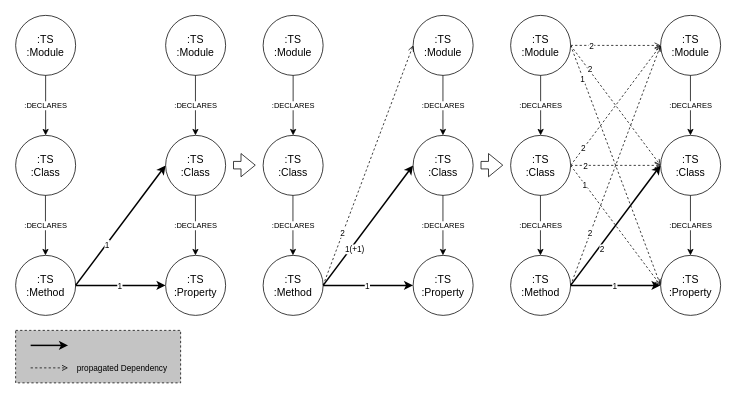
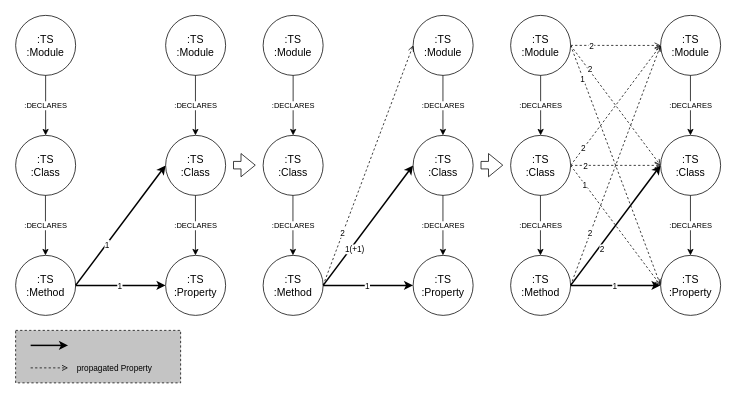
  <mxCell id="0" />
  <mxCell id="1" parent="0" />
  <mxCell id="2" value="&lt;font style=&quot;font-size: 14px&quot;&gt;:TS&lt;br&gt;:Module&lt;/font&gt;" style="ellipse;whiteSpace=wrap;html=1;aspect=fixed;" parent="1" vertex="1"><mxGeometry x="350" y="20" width="80" height="80" as="geometry" /></mxCell>
  <mxCell id="3" value="&lt;font style=&quot;font-size: 14px&quot;&gt;:TS&lt;br&gt;:Module&lt;/font&gt;" style="ellipse;whiteSpace=wrap;html=1;aspect=fixed;" parent="1" vertex="1"><mxGeometry x="550" y="20" width="80" height="80" as="geometry" /></mxCell>
  <mxCell id="4" value="&lt;font style=&quot;font-size: 14px&quot;&gt;:TS&lt;br&gt;:Class&lt;/font&gt;" style="ellipse;whiteSpace=wrap;html=1;aspect=fixed;" parent="1" vertex="1"><mxGeometry x="350" y="180" width="80" height="80" as="geometry" /></mxCell>
  <mxCell id="5" style="rounded=0;orthogonalLoop=1;jettySize=auto;html=1;exitX=1;exitY=0.5;exitDx=0;exitDy=0;entryX=0;entryY=0.5;entryDx=0;entryDy=0;fontFamily=Fira Code;fontSize=10;dashed=1;endArrow=open;endFill=0;" parent="1" source="7" target="3" edge="1"><mxGeometry relative="1" as="geometry" /></mxCell>
  <mxCell id="6" value="2" style="edgeLabel;html=1;align=center;verticalAlign=middle;resizable=0;points=[];" parent="5" vertex="1" connectable="0"><mxGeometry x="-0.586" y="-1" relative="1" as="geometry"><mxPoint y="-4" as="offset" /></mxGeometry></mxCell>
  <mxCell id="7" value="&lt;font style=&quot;font-size: 14px&quot;&gt;:TS&lt;br&gt;:Method&lt;/font&gt;" style="ellipse;whiteSpace=wrap;html=1;aspect=fixed;" parent="1" vertex="1"><mxGeometry x="350" y="340" width="80" height="80" as="geometry" /></mxCell>
  <mxCell id="8" value="&lt;font style=&quot;font-size: 14px&quot;&gt;:TS&lt;br&gt;:Class&lt;/font&gt;" style="ellipse;whiteSpace=wrap;html=1;aspect=fixed;" parent="1" vertex="1"><mxGeometry x="550" y="180" width="80" height="80" as="geometry" /></mxCell>
  <mxCell id="9" value="&lt;font style=&quot;font-size: 14px&quot;&gt;:TS&lt;br&gt;:Property&lt;/font&gt;" style="ellipse;whiteSpace=wrap;html=1;aspect=fixed;" parent="1" vertex="1"><mxGeometry x="550" y="340" width="80" height="80" as="geometry" /></mxCell>
  <mxCell id="10" value="" style="endArrow=classic;html=1;rounded=0;fontFamily=Fira Code;fontSize=10;exitX=1;exitY=0.5;exitDx=0;exitDy=0;entryX=0;entryY=0.5;entryDx=0;entryDy=0;strokeWidth=2;" parent="1" source="7" target="9" edge="1"><mxGeometry width="50" height="50" relative="1" as="geometry"><mxPoint x="460" y="450" as="sourcePoint" /><mxPoint x="510" y="400" as="targetPoint" /></mxGeometry></mxCell>
  <mxCell id="11" value="1" style="edgeLabel;html=1;align=center;verticalAlign=middle;resizable=0;points=[];" parent="10" vertex="1" connectable="0"><mxGeometry x="-0.027" relative="1" as="geometry"><mxPoint as="offset" /></mxGeometry></mxCell>
  <mxCell id="12" value="" style="endArrow=classic;html=1;rounded=0;fontFamily=Fira Code;fontSize=10;exitX=1;exitY=0.5;exitDx=0;exitDy=0;entryX=0;entryY=0.5;entryDx=0;entryDy=0;strokeWidth=2;" parent="1" source="7" target="8" edge="1"><mxGeometry width="50" height="50" relative="1" as="geometry"><mxPoint x="480" y="340" as="sourcePoint" /><mxPoint x="530" y="290" as="targetPoint" /></mxGeometry></mxCell>
  <mxCell id="13" value="1(+1)" style="edgeLabel;html=1;align=center;verticalAlign=middle;resizable=0;points=[];" parent="12" vertex="1" connectable="0"><mxGeometry x="-0.27" y="-1" relative="1" as="geometry"><mxPoint x="-3" y="9" as="offset" /></mxGeometry></mxCell>
  <mxCell id="14" value="" style="rounded=0;whiteSpace=wrap;html=1;fontFamily=Fira Code;fontSize=10;dashed=1;fillColor=#C4C4C4;" parent="1" vertex="1"><mxGeometry x="20" y="440" width="220" height="70" as="geometry" /></mxCell>
  <mxCell id="15" value="" style="endArrow=classic;html=1;rounded=0;fontFamily=Fira Code;fontSize=10;strokeWidth=2;exitX=0.091;exitY=0.286;exitDx=0;exitDy=0;exitPerimeter=0;entryX=0.318;entryY=0.286;entryDx=0;entryDy=0;entryPerimeter=0;" parent="1" source="14" target="14" edge="1"><mxGeometry width="50" height="50" relative="1" as="geometry"><mxPoint x="90" y="400" as="sourcePoint" /><mxPoint x="90" y="450" as="targetPoint" /></mxGeometry></mxCell>
  <mxCell id="16" value="" style="endArrow=open;html=1;rounded=0;fontFamily=Fira Code;fontSize=10;strokeWidth=1;exitX=0.091;exitY=0.25;exitDx=0;exitDy=0;exitPerimeter=0;endFill=0;dashed=1;" parent="1" edge="1"><mxGeometry width="50" height="50" relative="1" as="geometry"><mxPoint x="40" y="490" as="sourcePoint" /><mxPoint x="89.98" y="490" as="targetPoint" /></mxGeometry></mxCell>
- <mxCell id="17" value="&lt;font face=&quot;Helvetica&quot; style=&quot;font-size: 11px;&quot;&gt;propagated Dependency&lt;/font&gt;" style="text;html=1;strokeColor=none;fillColor=none;align=left;verticalAlign=middle;whiteSpace=wrap;rounded=0;dashed=1;fontFamily=Fira Code;fontSize=11;" parent="1" vertex="1"><mxGeometry x="100" y="480" width="130" height="20" as="geometry" /></mxCell>
+ <mxCell id="17" value="&lt;font face=&quot;Helvetica&quot; style=&quot;font-size: 11px;&quot;&gt;propagated Property&lt;/font&gt;" style="text;html=1;strokeColor=none;fillColor=none;align=left;verticalAlign=middle;whiteSpace=wrap;rounded=0;dashed=1;fontFamily=Fira Code;fontSize=11;" parent="1" vertex="1"><mxGeometry x="100" y="480" width="130" height="20" as="geometry" /></mxCell>
  <mxCell id="18" value=":DECLARES" style="endArrow=classic;html=1;rounded=0;fontFamily=Helvetica;fontSize=10;strokeWidth=1;exitX=0.5;exitY=1;exitDx=0;exitDy=0;entryX=0.5;entryY=0;entryDx=0;entryDy=0;" parent="1" source="2" target="4" edge="1"><mxGeometry width="50" height="50" relative="1" as="geometry"><mxPoint x="370" y="160" as="sourcePoint" /><mxPoint x="420" y="110" as="targetPoint" /></mxGeometry></mxCell>
  <mxCell id="19" value=":DECLARES" style="endArrow=classic;html=1;rounded=0;fontFamily=Helvetica;fontSize=10;strokeWidth=1;exitX=0.5;exitY=1;exitDx=0;exitDy=0;entryX=0.5;entryY=0;entryDx=0;entryDy=0;" parent="1" edge="1"><mxGeometry width="50" height="50" relative="1" as="geometry"><mxPoint x="589.76" y="100" as="sourcePoint" /><mxPoint x="589.76" y="180" as="targetPoint" /></mxGeometry></mxCell>
  <mxCell id="20" value=":DECLARES" style="endArrow=classic;html=1;rounded=0;fontFamily=Helvetica;fontSize=10;strokeWidth=1;exitX=0.5;exitY=1;exitDx=0;exitDy=0;entryX=0.5;entryY=0;entryDx=0;entryDy=0;" parent="1" edge="1"><mxGeometry width="50" height="50" relative="1" as="geometry"><mxPoint x="389.76" y="260" as="sourcePoint" /><mxPoint x="389.76" y="340" as="targetPoint" /></mxGeometry></mxCell>
  <mxCell id="21" value=":DECLARES" style="endArrow=classic;html=1;rounded=0;fontFamily=Helvetica;fontSize=10;strokeWidth=1;exitX=0.5;exitY=1;exitDx=0;exitDy=0;entryX=0.5;entryY=0;entryDx=0;entryDy=0;" parent="1" edge="1"><mxGeometry width="50" height="50" relative="1" as="geometry"><mxPoint x="589.76" y="260" as="sourcePoint" /><mxPoint x="589.76" y="340" as="targetPoint" /></mxGeometry></mxCell>
  <mxCell id="22" value="&lt;font style=&quot;font-size: 14px&quot;&gt;:TS&lt;br&gt;:Module&lt;/font&gt;" style="ellipse;whiteSpace=wrap;html=1;aspect=fixed;" vertex="1" parent="1"><mxGeometry x="20" y="20" width="80" height="80" as="geometry" /></mxCell>
  <mxCell id="23" value="&lt;font style=&quot;font-size: 14px&quot;&gt;:TS&lt;br&gt;:Module&lt;/font&gt;" style="ellipse;whiteSpace=wrap;html=1;aspect=fixed;" vertex="1" parent="1"><mxGeometry x="220" y="20" width="80" height="80" as="geometry" /></mxCell>
  <mxCell id="24" value="&lt;font style=&quot;font-size: 14px&quot;&gt;:TS&lt;br&gt;:Class&lt;/font&gt;" style="ellipse;whiteSpace=wrap;html=1;aspect=fixed;" vertex="1" parent="1"><mxGeometry x="20" y="180" width="80" height="80" as="geometry" /></mxCell>
  <mxCell id="25" value="&lt;font style=&quot;font-size: 14px&quot;&gt;:TS&lt;br&gt;:Method&lt;/font&gt;" style="ellipse;whiteSpace=wrap;html=1;aspect=fixed;" vertex="1" parent="1"><mxGeometry x="20" y="340" width="80" height="80" as="geometry" /></mxCell>
  <mxCell id="26" value="&lt;font style=&quot;font-size: 14px&quot;&gt;:TS&lt;br&gt;:Class&lt;/font&gt;" style="ellipse;whiteSpace=wrap;html=1;aspect=fixed;" vertex="1" parent="1"><mxGeometry x="220" y="180" width="80" height="80" as="geometry" /></mxCell>
  <mxCell id="27" value="&lt;font style=&quot;font-size: 14px&quot;&gt;:TS&lt;br&gt;:Property&lt;/font&gt;" style="ellipse;whiteSpace=wrap;html=1;aspect=fixed;" vertex="1" parent="1"><mxGeometry x="220" y="340" width="80" height="80" as="geometry" /></mxCell>
  <mxCell id="28" value="" style="endArrow=classic;html=1;rounded=0;fontFamily=Fira Code;fontSize=10;exitX=1;exitY=0.5;exitDx=0;exitDy=0;entryX=0;entryY=0.5;entryDx=0;entryDy=0;strokeWidth=2;" edge="1" parent="1" source="25" target="27"><mxGeometry width="50" height="50" relative="1" as="geometry"><mxPoint x="130" y="450" as="sourcePoint" /><mxPoint x="180" y="400" as="targetPoint" /></mxGeometry></mxCell>
  <mxCell id="29" value="1" style="edgeLabel;html=1;align=center;verticalAlign=middle;resizable=0;points=[];" vertex="1" connectable="0" parent="28"><mxGeometry x="-0.027" relative="1" as="geometry"><mxPoint as="offset" /></mxGeometry></mxCell>
  <mxCell id="30" value="" style="endArrow=classic;html=1;rounded=0;fontFamily=Fira Code;fontSize=10;exitX=1;exitY=0.5;exitDx=0;exitDy=0;entryX=0;entryY=0.5;entryDx=0;entryDy=0;strokeWidth=2;" edge="1" parent="1" source="25" target="26"><mxGeometry width="50" height="50" relative="1" as="geometry"><mxPoint x="150" y="340" as="sourcePoint" /><mxPoint x="200" y="290" as="targetPoint" /></mxGeometry></mxCell>
  <mxCell id="31" value="1" style="edgeLabel;html=1;align=center;verticalAlign=middle;resizable=0;points=[];" vertex="1" connectable="0" parent="30"><mxGeometry x="-0.27" y="-1" relative="1" as="geometry"><mxPoint x="-3" y="3" as="offset" /></mxGeometry></mxCell>
  <mxCell id="32" value=":DECLARES" style="endArrow=classic;html=1;rounded=0;fontFamily=Helvetica;fontSize=10;strokeWidth=1;exitX=0.5;exitY=1;exitDx=0;exitDy=0;entryX=0.5;entryY=0;entryDx=0;entryDy=0;" edge="1" parent="1" source="22" target="24"><mxGeometry width="50" height="50" relative="1" as="geometry"><mxPoint x="40" y="160" as="sourcePoint" /><mxPoint x="90" y="110" as="targetPoint" /></mxGeometry></mxCell>
  <mxCell id="33" value=":DECLARES" style="endArrow=classic;html=1;rounded=0;fontFamily=Helvetica;fontSize=10;strokeWidth=1;exitX=0.5;exitY=1;exitDx=0;exitDy=0;entryX=0.5;entryY=0;entryDx=0;entryDy=0;" edge="1" parent="1"><mxGeometry width="50" height="50" relative="1" as="geometry"><mxPoint x="259.76" y="100" as="sourcePoint" /><mxPoint x="259.76" y="180" as="targetPoint" /></mxGeometry></mxCell>
  <mxCell id="34" value=":DECLARES" style="endArrow=classic;html=1;rounded=0;fontFamily=Helvetica;fontSize=10;strokeWidth=1;exitX=0.5;exitY=1;exitDx=0;exitDy=0;entryX=0.5;entryY=0;entryDx=0;entryDy=0;" edge="1" parent="1"><mxGeometry width="50" height="50" relative="1" as="geometry"><mxPoint x="59.76" y="260" as="sourcePoint" /><mxPoint x="59.76" y="340" as="targetPoint" /></mxGeometry></mxCell>
  <mxCell id="35" value=":DECLARES" style="endArrow=classic;html=1;rounded=0;fontFamily=Helvetica;fontSize=10;strokeWidth=1;exitX=0.5;exitY=1;exitDx=0;exitDy=0;entryX=0.5;entryY=0;entryDx=0;entryDy=0;" edge="1" parent="1"><mxGeometry width="50" height="50" relative="1" as="geometry"><mxPoint x="259.76" y="260" as="sourcePoint" /><mxPoint x="259.76" y="340" as="targetPoint" /></mxGeometry></mxCell>
  <mxCell id="36" style="edgeStyle=none;rounded=0;orthogonalLoop=1;jettySize=auto;html=1;exitX=1;exitY=0.5;exitDx=0;exitDy=0;dashed=1;fontFamily=Fira Code;fontSize=10;endArrow=open;endFill=0;" edge="1" parent="1" source="42"><mxGeometry relative="1" as="geometry"><mxPoint x="880" y="60.095" as="targetPoint" /></mxGeometry></mxCell>
  <mxCell id="37" value="2" style="edgeLabel;html=1;align=center;verticalAlign=middle;resizable=0;points=[];" vertex="1" connectable="0" parent="36"><mxGeometry x="-0.54" y="-2" relative="1" as="geometry"><mxPoint y="-2" as="offset" /></mxGeometry></mxCell>
  <mxCell id="38" style="edgeStyle=none;rounded=0;orthogonalLoop=1;jettySize=auto;html=1;exitX=1;exitY=0.5;exitDx=0;exitDy=0;entryX=0;entryY=0.5;entryDx=0;entryDy=0;dashed=1;fontFamily=Fira Code;fontSize=10;endArrow=open;endFill=0;" edge="1" parent="1" source="42" target="54"><mxGeometry relative="1" as="geometry" /></mxCell>
  <mxCell id="39" value="2" style="edgeLabel;html=1;align=center;verticalAlign=middle;resizable=0;points=[];" vertex="1" connectable="0" parent="38"><mxGeometry x="-0.598" relative="1" as="geometry"><mxPoint x="1" y="-1" as="offset" /></mxGeometry></mxCell>
  <mxCell id="40" style="edgeStyle=none;rounded=0;orthogonalLoop=1;jettySize=auto;html=1;exitX=1;exitY=0.5;exitDx=0;exitDy=0;dashed=1;fontFamily=Fira Code;fontSize=10;endArrow=open;endFill=0;" edge="1" parent="1" source="42"><mxGeometry relative="1" as="geometry"><mxPoint x="880" y="380" as="targetPoint" /></mxGeometry></mxCell>
  <mxCell id="41" value="1" style="edgeLabel;html=1;align=center;verticalAlign=middle;resizable=0;points=[];" vertex="1" connectable="0" parent="40"><mxGeometry x="-0.741" y="1" relative="1" as="geometry"><mxPoint x="-1" y="4" as="offset" /></mxGeometry></mxCell>
  <mxCell id="42" value="&lt;font style=&quot;font-size: 14px&quot;&gt;:TS&lt;br&gt;:Module&lt;/font&gt;" style="ellipse;whiteSpace=wrap;html=1;aspect=fixed;" vertex="1" parent="1"><mxGeometry x="680" y="20" width="80" height="80" as="geometry" /></mxCell>
  <mxCell id="43" value="&lt;font style=&quot;font-size: 14px&quot;&gt;:TS&lt;br&gt;:Module&lt;/font&gt;" style="ellipse;whiteSpace=wrap;html=1;aspect=fixed;" vertex="1" parent="1"><mxGeometry x="880" y="20" width="80" height="80" as="geometry" /></mxCell>
  <mxCell id="44" style="edgeStyle=none;rounded=0;orthogonalLoop=1;jettySize=auto;html=1;exitX=1;exitY=0.5;exitDx=0;exitDy=0;entryX=0;entryY=0.5;entryDx=0;entryDy=0;dashed=1;fontFamily=Fira Code;fontSize=10;endArrow=open;endFill=0;" edge="1" parent="1" source="50" target="54"><mxGeometry relative="1" as="geometry" /></mxCell>
  <mxCell id="45" value="2" style="edgeLabel;html=1;align=center;verticalAlign=middle;resizable=0;points=[];" vertex="1" connectable="0" parent="44"><mxGeometry x="-0.72" relative="1" as="geometry"><mxPoint x="2" as="offset" /></mxGeometry></mxCell>
  <mxCell id="46" style="edgeStyle=none;rounded=0;orthogonalLoop=1;jettySize=auto;html=1;exitX=1;exitY=0.5;exitDx=0;exitDy=0;entryX=0;entryY=0.5;entryDx=0;entryDy=0;dashed=1;fontFamily=Fira Code;fontSize=10;endArrow=open;endFill=0;" edge="1" parent="1" source="50" target="55"><mxGeometry relative="1" as="geometry" /></mxCell>
  <mxCell id="47" value="1" style="edgeLabel;html=1;align=center;verticalAlign=middle;resizable=0;points=[];" vertex="1" connectable="0" parent="46"><mxGeometry x="-0.684" y="-1" relative="1" as="geometry"><mxPoint as="offset" /></mxGeometry></mxCell>
  <mxCell id="48" style="edgeStyle=none;rounded=0;orthogonalLoop=1;jettySize=auto;html=1;exitX=1;exitY=0.5;exitDx=0;exitDy=0;entryX=0;entryY=0.5;entryDx=0;entryDy=0;dashed=1;fontFamily=Fira Code;fontSize=10;endArrow=open;endFill=0;" edge="1" parent="1" source="50" target="43"><mxGeometry relative="1" as="geometry" /></mxCell>
  <mxCell id="49" value="2" style="edgeLabel;html=1;align=center;verticalAlign=middle;resizable=0;points=[];" vertex="1" connectable="0" parent="48"><mxGeometry x="-0.749" y="-2" relative="1" as="geometry"><mxPoint y="-5" as="offset" /></mxGeometry></mxCell>
  <mxCell id="50" value="&lt;font style=&quot;font-size: 14px&quot;&gt;:TS&lt;br&gt;:Class&lt;/font&gt;" style="ellipse;whiteSpace=wrap;html=1;aspect=fixed;" vertex="1" parent="1"><mxGeometry x="680" y="180" width="80" height="80" as="geometry" /></mxCell>
  <mxCell id="51" style="rounded=0;orthogonalLoop=1;jettySize=auto;html=1;exitX=1;exitY=0.5;exitDx=0;exitDy=0;entryX=0;entryY=0.5;entryDx=0;entryDy=0;fontFamily=Fira Code;fontSize=10;dashed=1;endArrow=open;endFill=0;" edge="1" parent="1" source="53" target="43"><mxGeometry relative="1" as="geometry" /></mxCell>
  <mxCell id="52" value="2" style="edgeLabel;html=1;align=center;verticalAlign=middle;resizable=0;points=[];" vertex="1" connectable="0" parent="51"><mxGeometry x="-0.586" y="-1" relative="1" as="geometry"><mxPoint y="-4" as="offset" /></mxGeometry></mxCell>
  <mxCell id="53" value="&lt;font style=&quot;font-size: 14px&quot;&gt;:TS&lt;br&gt;:Method&lt;/font&gt;" style="ellipse;whiteSpace=wrap;html=1;aspect=fixed;" vertex="1" parent="1"><mxGeometry x="680" y="340" width="80" height="80" as="geometry" /></mxCell>
  <mxCell id="54" value="&lt;font style=&quot;font-size: 14px&quot;&gt;:TS&lt;br&gt;:Class&lt;/font&gt;" style="ellipse;whiteSpace=wrap;html=1;aspect=fixed;" vertex="1" parent="1"><mxGeometry x="880" y="180" width="80" height="80" as="geometry" /></mxCell>
  <mxCell id="55" value="&lt;font style=&quot;font-size: 14px&quot;&gt;:TS&lt;br&gt;:Property&lt;/font&gt;" style="ellipse;whiteSpace=wrap;html=1;aspect=fixed;" vertex="1" parent="1"><mxGeometry x="880" y="340" width="80" height="80" as="geometry" /></mxCell>
  <mxCell id="56" value="" style="endArrow=classic;html=1;rounded=0;fontFamily=Fira Code;fontSize=10;exitX=1;exitY=0.5;exitDx=0;exitDy=0;entryX=0;entryY=0.5;entryDx=0;entryDy=0;strokeWidth=2;" edge="1" parent="1" source="53" target="55"><mxGeometry width="50" height="50" relative="1" as="geometry"><mxPoint x="790" y="450" as="sourcePoint" /><mxPoint x="840" y="400" as="targetPoint" /></mxGeometry></mxCell>
  <mxCell id="57" value="1" style="edgeLabel;html=1;align=center;verticalAlign=middle;resizable=0;points=[];" vertex="1" connectable="0" parent="56"><mxGeometry x="-0.027" relative="1" as="geometry"><mxPoint as="offset" /></mxGeometry></mxCell>
  <mxCell id="58" value="" style="endArrow=classic;html=1;rounded=0;fontFamily=Fira Code;fontSize=10;exitX=1;exitY=0.5;exitDx=0;exitDy=0;entryX=0;entryY=0.5;entryDx=0;entryDy=0;strokeWidth=2;" edge="1" parent="1" source="53" target="54"><mxGeometry width="50" height="50" relative="1" as="geometry"><mxPoint x="810" y="340" as="sourcePoint" /><mxPoint x="860" y="290" as="targetPoint" /></mxGeometry></mxCell>
  <mxCell id="59" value="2" style="edgeLabel;html=1;align=center;verticalAlign=middle;resizable=0;points=[];" vertex="1" connectable="0" parent="58"><mxGeometry x="-0.27" y="-1" relative="1" as="geometry"><mxPoint x="-3" y="9" as="offset" /></mxGeometry></mxCell>
  <mxCell id="60" value=":DECLARES" style="endArrow=classic;html=1;rounded=0;fontFamily=Helvetica;fontSize=10;strokeWidth=1;exitX=0.5;exitY=1;exitDx=0;exitDy=0;entryX=0.5;entryY=0;entryDx=0;entryDy=0;" edge="1" parent="1" source="42" target="50"><mxGeometry width="50" height="50" relative="1" as="geometry"><mxPoint x="700" y="160" as="sourcePoint" /><mxPoint x="750" y="110" as="targetPoint" /></mxGeometry></mxCell>
  <mxCell id="61" value=":DECLARES" style="endArrow=classic;html=1;rounded=0;fontFamily=Helvetica;fontSize=10;strokeWidth=1;exitX=0.5;exitY=1;exitDx=0;exitDy=0;entryX=0.5;entryY=0;entryDx=0;entryDy=0;" edge="1" parent="1"><mxGeometry width="50" height="50" relative="1" as="geometry"><mxPoint x="919.76" y="100" as="sourcePoint" /><mxPoint x="919.76" y="180" as="targetPoint" /></mxGeometry></mxCell>
  <mxCell id="62" value=":DECLARES" style="endArrow=classic;html=1;rounded=0;fontFamily=Helvetica;fontSize=10;strokeWidth=1;exitX=0.5;exitY=1;exitDx=0;exitDy=0;entryX=0.5;entryY=0;entryDx=0;entryDy=0;" edge="1" parent="1"><mxGeometry width="50" height="50" relative="1" as="geometry"><mxPoint x="719.76" y="260" as="sourcePoint" /><mxPoint x="719.76" y="340" as="targetPoint" /></mxGeometry></mxCell>
  <mxCell id="63" value=":DECLARES" style="endArrow=classic;html=1;rounded=0;fontFamily=Helvetica;fontSize=10;strokeWidth=1;exitX=0.5;exitY=1;exitDx=0;exitDy=0;entryX=0.5;entryY=0;entryDx=0;entryDy=0;" edge="1" parent="1"><mxGeometry width="50" height="50" relative="1" as="geometry"><mxPoint x="919.76" y="260" as="sourcePoint" /><mxPoint x="919.76" y="340" as="targetPoint" /></mxGeometry></mxCell>
  <mxCell id="64" value="" style="shape=flexArrow;endArrow=classic;html=1;rounded=0;" edge="1" parent="1"><mxGeometry width="50" height="50" relative="1" as="geometry"><mxPoint x="310" y="219.71" as="sourcePoint" /><mxPoint x="340" y="219.71" as="targetPoint" /></mxGeometry></mxCell>
  <mxCell id="65" value="" style="shape=flexArrow;endArrow=classic;html=1;rounded=0;" edge="1" parent="1"><mxGeometry width="50" height="50" relative="1" as="geometry"><mxPoint x="640" y="219.71" as="sourcePoint" /><mxPoint x="670" y="219.71" as="targetPoint" /></mxGeometry></mxCell>
